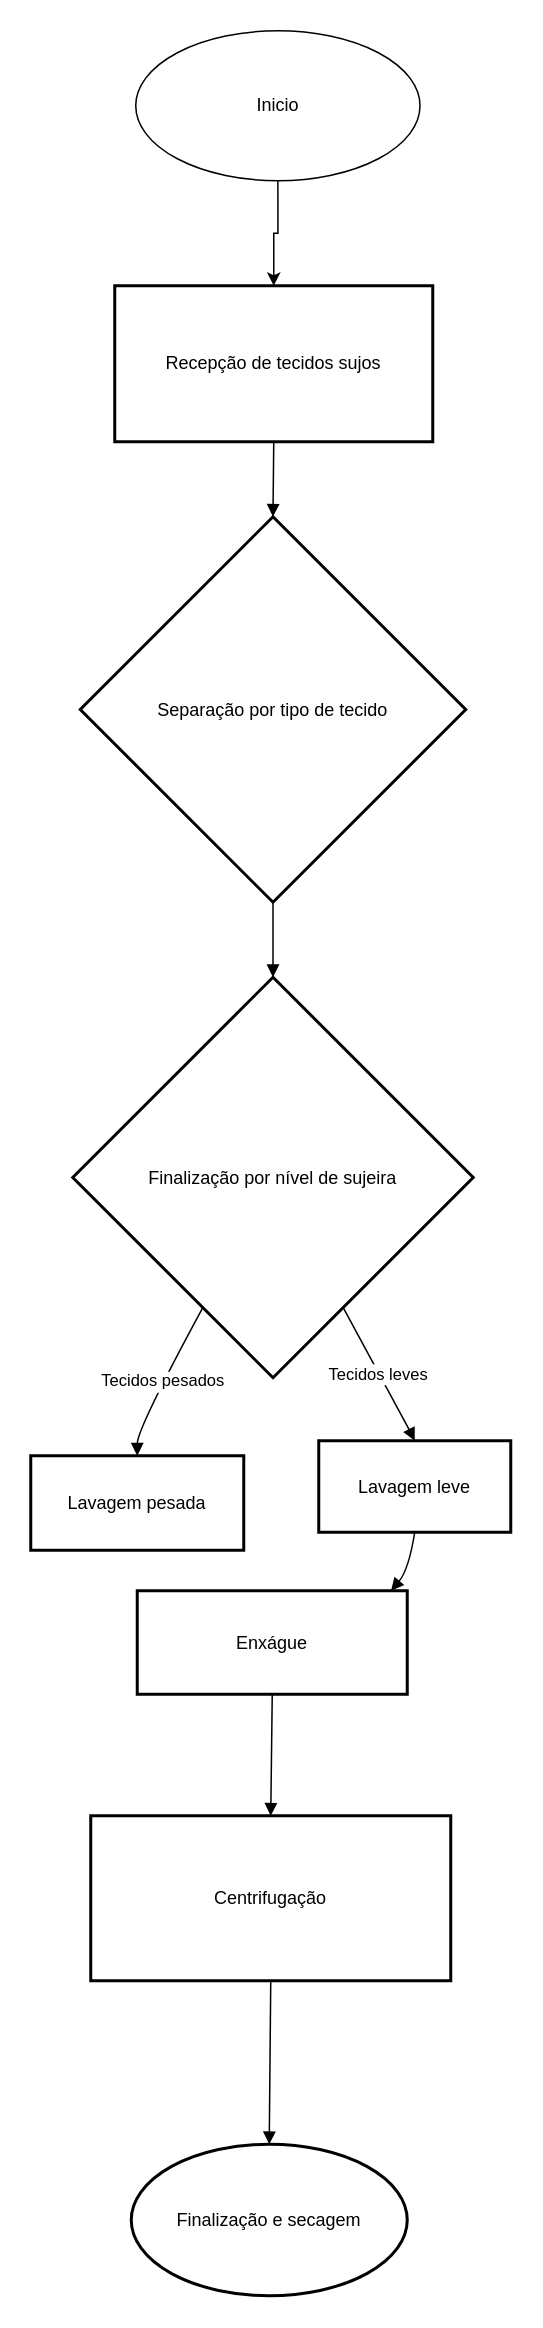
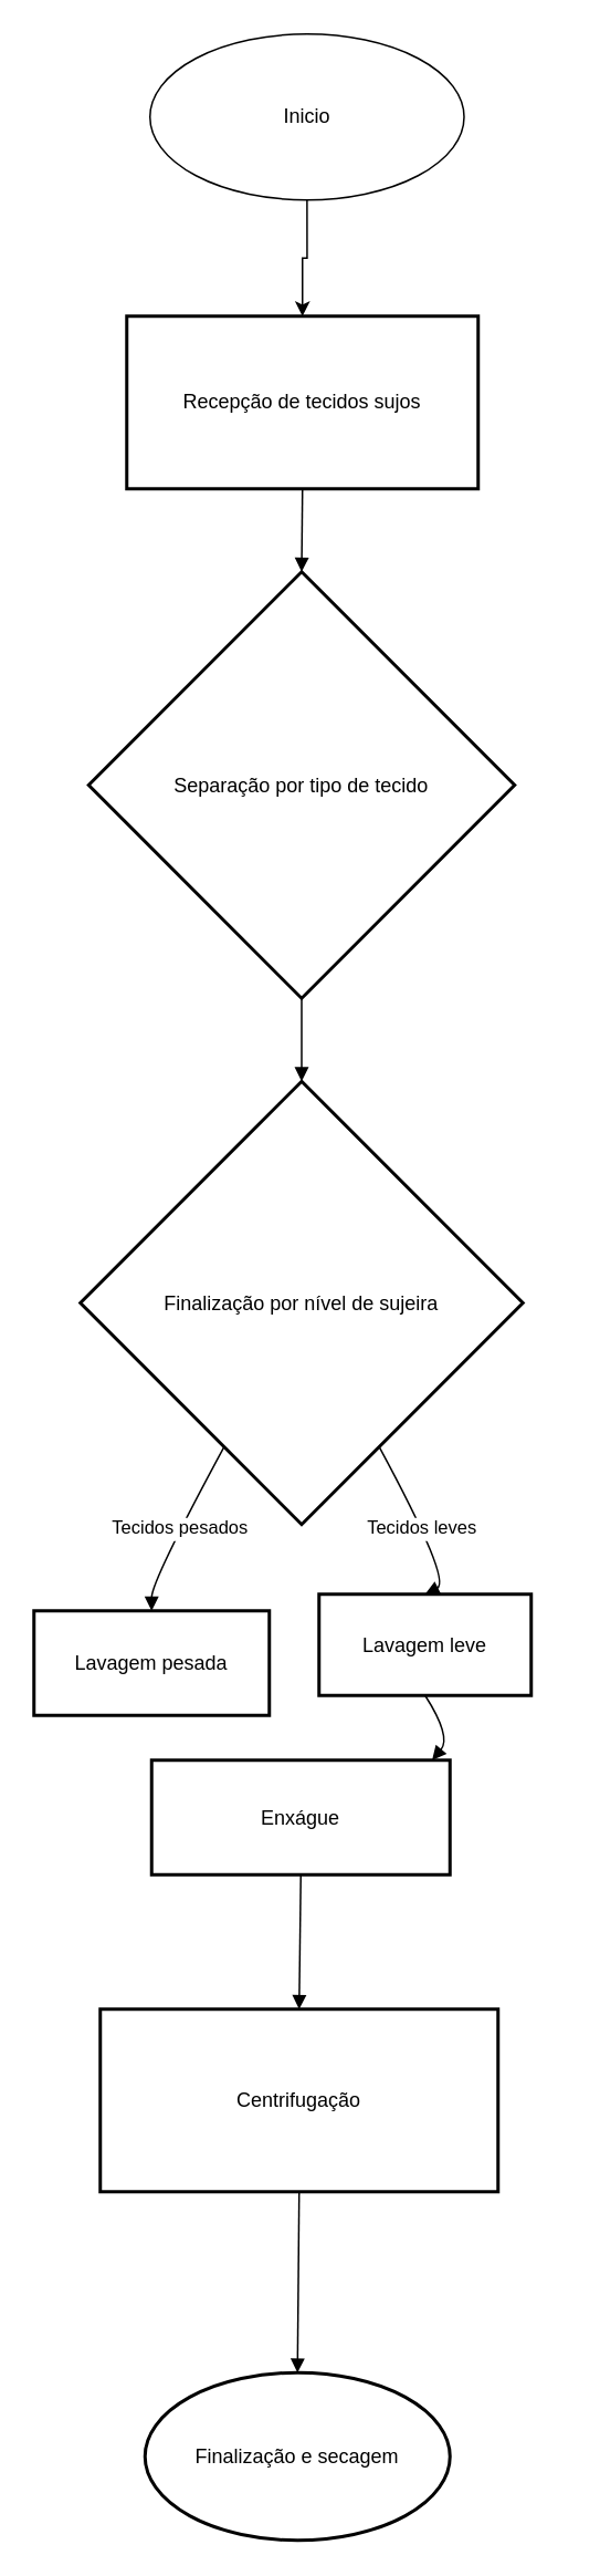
  <mxCell id="0" />
  <mxCell id="1" parent="0" />
  <mxCell id="2" value="Recepção de tecidos sujos" style="rounded=0;whiteSpace=wrap;arcSize=50;strokeWidth=2;html=1;" parent="1" vertex="1"><mxGeometry x="76" y="190" width="212" height="104" as="geometry" /></mxCell>
  <mxCell id="3" value="Separação por tipo de tecido" style="rhombus;strokeWidth=2;whiteSpace=wrap;" parent="1" vertex="1"><mxGeometry x="53" y="344" width="257" height="257" as="geometry" /></mxCell>
  <mxCell id="4" value="Finalização por nível de sujeira" style="rhombus;strokeWidth=2;whiteSpace=wrap;" parent="1" vertex="1"><mxGeometry x="48" y="651" width="267" height="267" as="geometry" /></mxCell>
  <mxCell id="5" value="Lavagem pesada" style="rounded=0;whiteSpace=wrap;arcSize=50;strokeWidth=2;html=1;" parent="1" vertex="1"><mxGeometry y="970" width="142" height="63" as="geometry" x="20" /></mxCell>
- <mxCell id="6" value="Lavagem leve" style="rounded=0;whiteSpace=wrap;arcSize=50;strokeWidth=2;html=1;" parent="1" vertex="1"><mxGeometry x="212" y="960" width="128" height="61" as="geometry" /></mxCell>
+ <mxCell id="6" value="Lavagem leve" style="rounded=0;whiteSpace=wrap;arcSize=50;strokeWidth=2;html=1;" parent="1" vertex="1"><mxGeometry x="192" y="960" width="128" height="61" as="geometry" /></mxCell>
  <mxCell id="7" value="Enxágue" style="rounded=0;whiteSpace=wrap;arcSize=50;strokeWidth=2;html=1;" parent="1" vertex="1"><mxGeometry x="91" y="1060" width="180" height="69" as="geometry" /></mxCell>
  <mxCell id="8" value="Centrifugação" style="rounded=0;whiteSpace=wrap;arcSize=50;strokeWidth=2;html=1;" parent="1" vertex="1"><mxGeometry x="60" y="1210" width="240" height="110" as="geometry" /></mxCell>
  <mxCell id="9" value="Finalização e secagem" style="rounded=1;whiteSpace=wrap;arcSize=50;strokeWidth=2;shape=ellipse;perimeter=ellipsePerimeter;html=1;" parent="1" vertex="1"><mxGeometry x="87" y="1429" width="184" height="101" as="geometry" /></mxCell>
  <mxCell id="10" value="" style="curved=1;startArrow=none;endArrow=block;exitX=0.5;exitY=1;entryX=0.5;entryY=0;" parent="1" source="2" target="3" edge="1"><mxGeometry relative="1" as="geometry"><Array as="points" /></mxGeometry></mxCell>
  <mxCell id="11" value="" style="curved=1;startArrow=none;endArrow=block;exitX=0.5;exitY=1;entryX=0.5;entryY=0;" parent="1" source="3" target="4" edge="1"><mxGeometry relative="1" as="geometry"><Array as="points" /></mxGeometry></mxCell>
  <mxCell id="12" value="Tecidos leves" style="curved=1;startArrow=none;endArrow=block;exitX=0.77;exitY=1;entryX=0.5;entryY=0;" parent="1" source="4" target="6" edge="1"><mxGeometry relative="1" as="geometry"><Array as="points"><mxPoint x="272" y="952" /></Array></mxGeometry></mxCell>
  <mxCell id="13" value="Tecidos pesados" style="curved=1;startArrow=none;endArrow=block;exitX=0.23;exitY=1;entryX=0.5;entryY=0;" parent="1" source="4" target="5" edge="1"><mxGeometry relative="1" as="geometry"><Array as="points"><mxPoint x="91" y="952" /></Array></mxGeometry></mxCell>
  <mxCell id="14" value="" style="curved=1;startArrow=none;endArrow=block;exitX=0.5;exitY=1;entryX=0.94;entryY=0;" parent="1" source="6" target="7" edge="1"><mxGeometry relative="1" as="geometry"><Array as="points"><mxPoint x="272" y="1046" /></Array></mxGeometry></mxCell>
  <mxCell id="15" value="" style="curved=1;startArrow=none;endArrow=block;exitX=0.5;exitY=1;entryX=0.5;entryY=0;" parent="1" source="7" target="8" edge="1"><mxGeometry relative="1" as="geometry"><Array as="points" /></mxGeometry></mxCell>
  <mxCell id="16" value="" style="curved=1;startArrow=none;endArrow=block;exitX=0.5;exitY=1;entryX=0.5;entryY=0;" parent="1" source="8" target="9" edge="1"><mxGeometry relative="1" as="geometry"><Array as="points" /></mxGeometry></mxCell>
  <mxCell id="17" style="edgeStyle=orthogonalEdgeStyle;rounded=0;orthogonalLoop=1;jettySize=auto;html=1;entryX=0.5;entryY=0;entryDx=0;entryDy=0;" edge="1" parent="1" source="18" target="2"><mxGeometry relative="1" as="geometry" /></mxCell>
  <mxCell id="18" value="Inicio" style="ellipse;whiteSpace=wrap;html=1;" vertex="1" parent="1"><mxGeometry x="90" y="20" width="189.5" height="100" as="geometry" /></mxCell>
